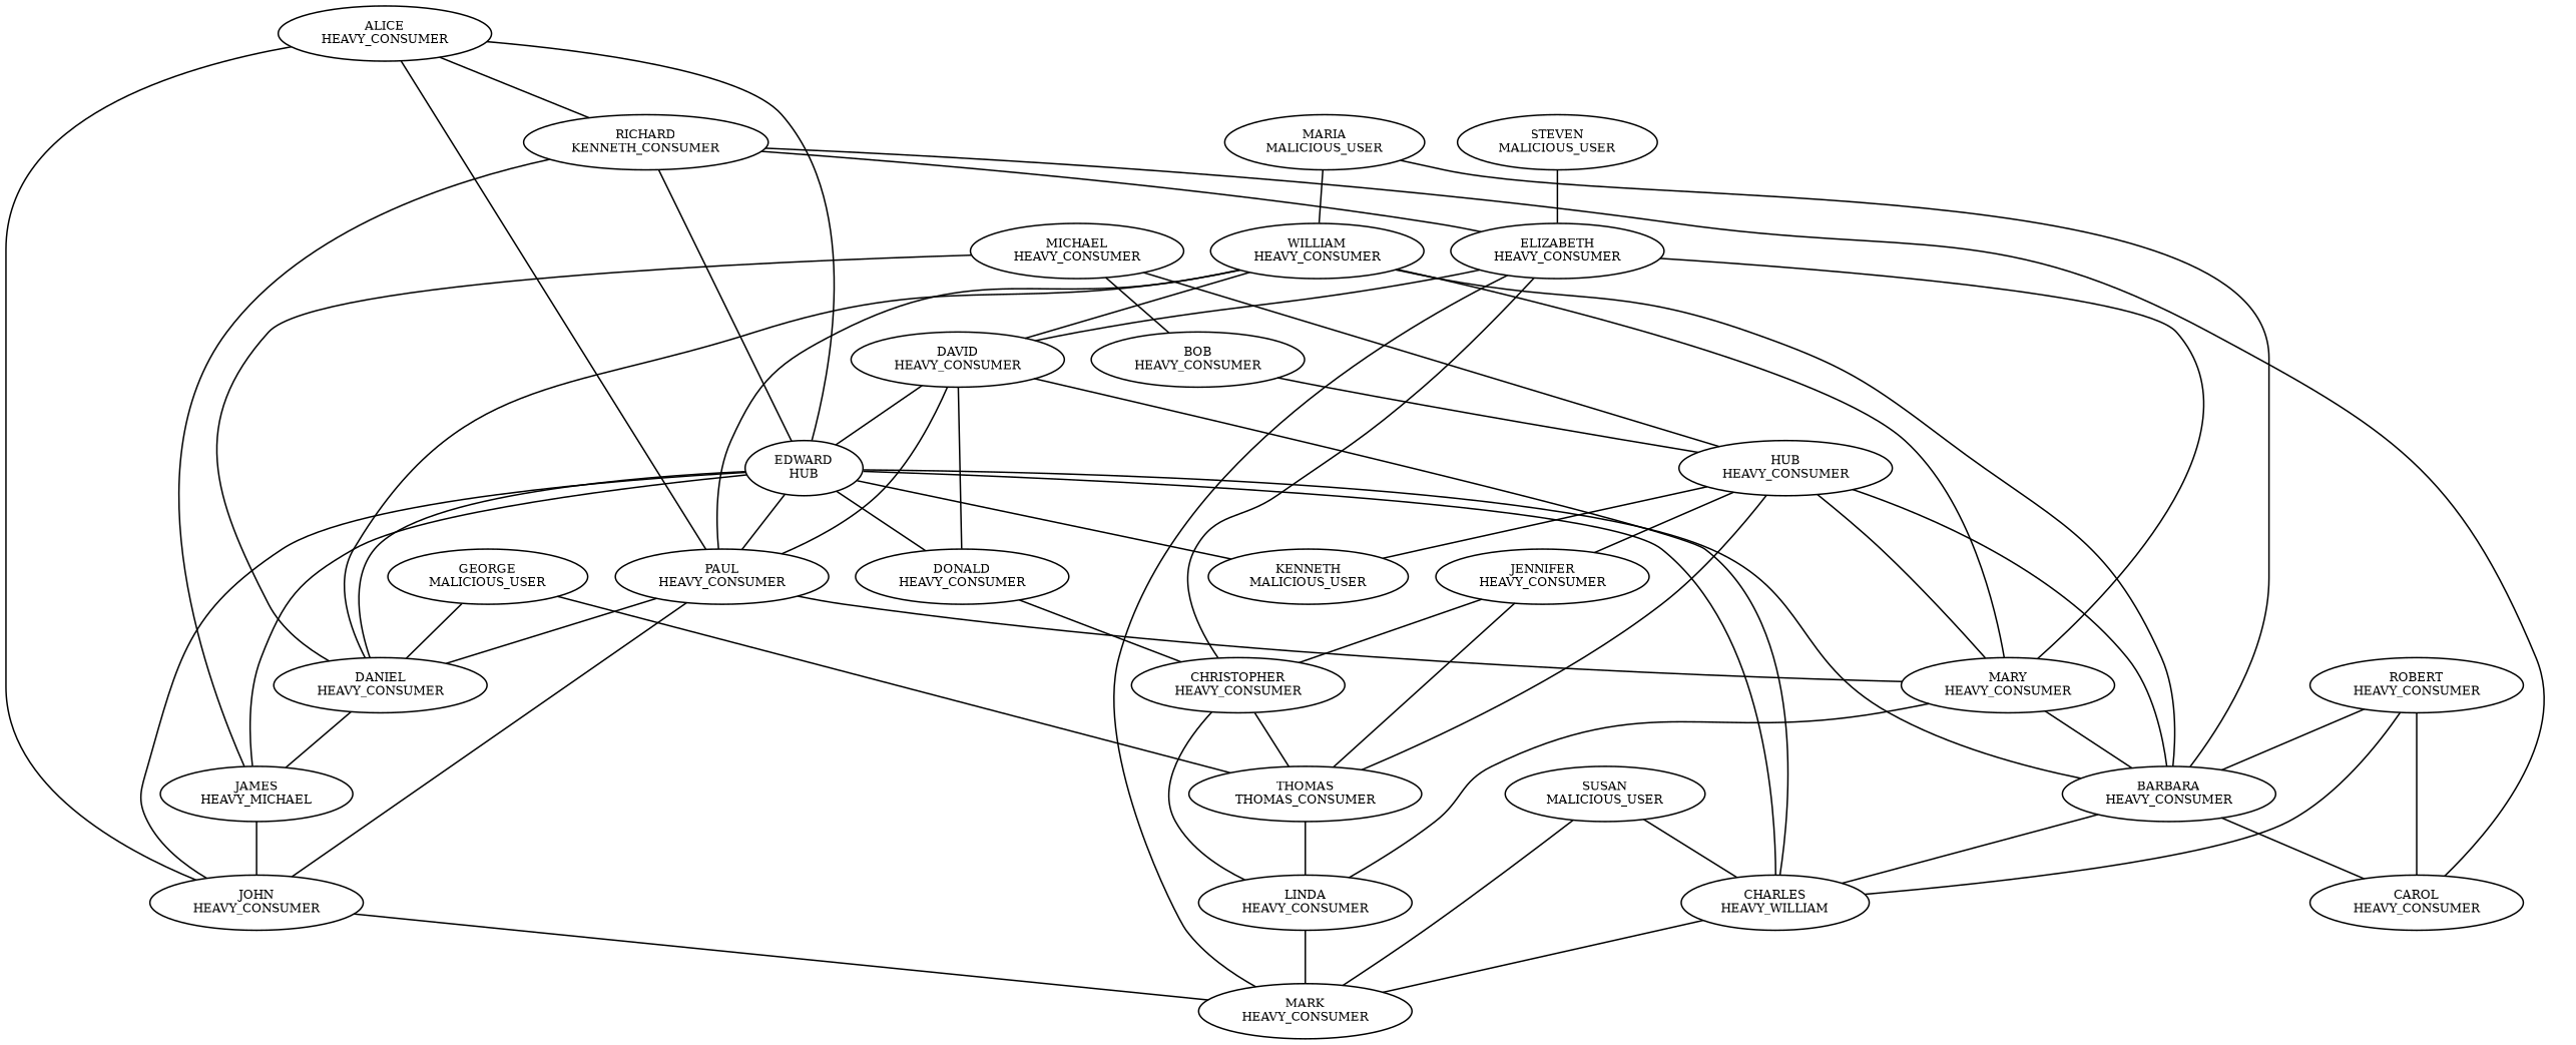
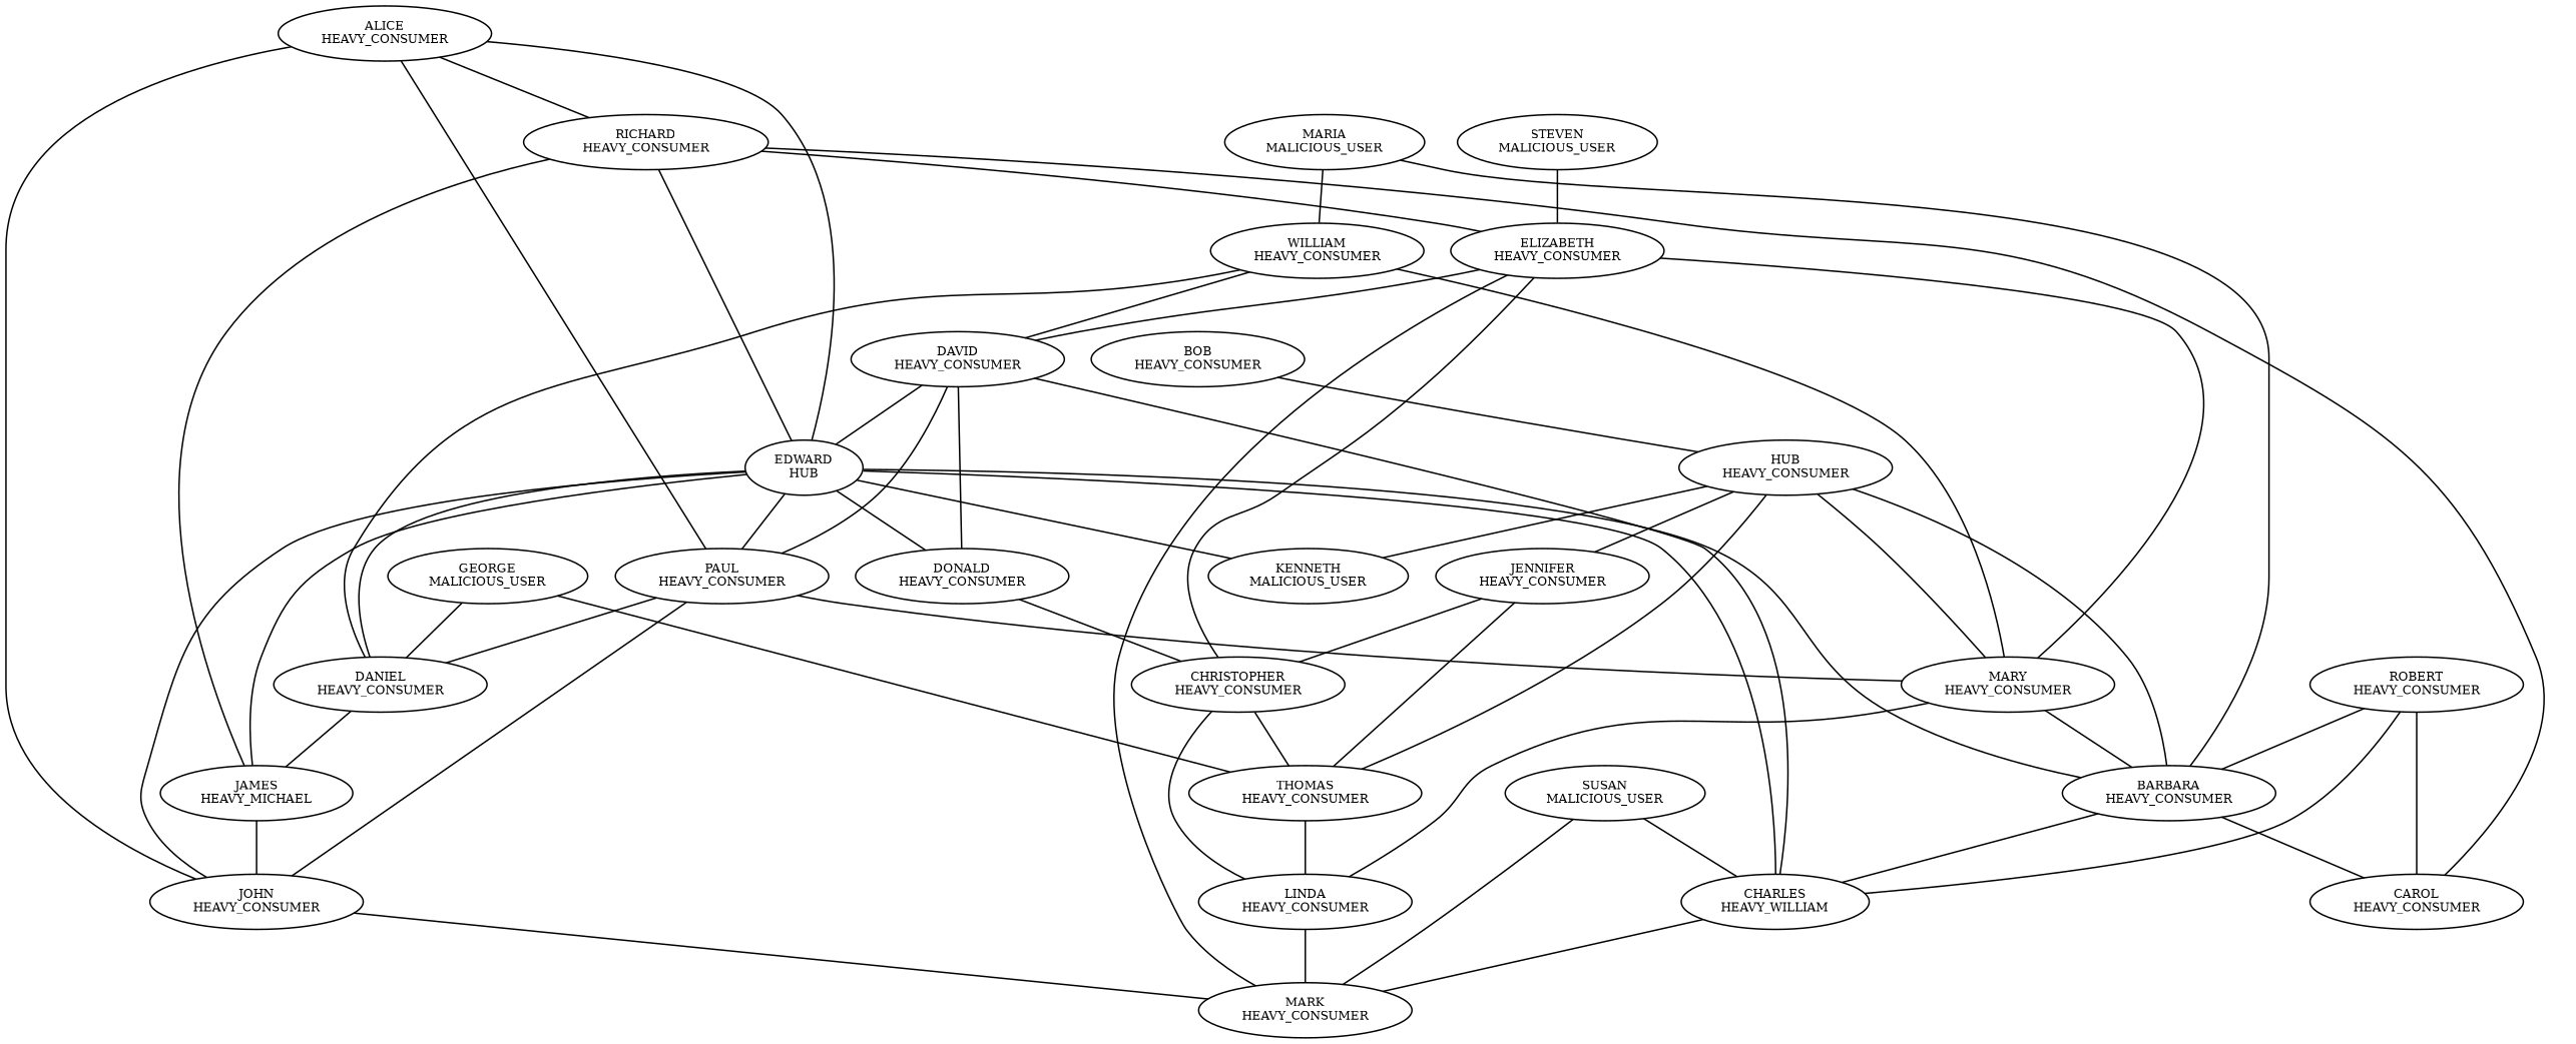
  graph {
    splines=true
    node [fontsize=8]
    n1 [label="ALICE\nHEAVY_CONSUMER"]
-   n2 [label="RICHARD\nKENNETH_CONSUMER"]
+   n2 [label="RICHARD\nHEAVY_CONSUMER"]
    n3 [label="PAUL\nHEAVY_CONSUMER"]
    n4 [label="JAMES\nHEAVY_MICHAEL"]
    n5 [label="ELIZABETH\nHEAVY_CONSUMER"]
    n6 [label="DANIEL\nHEAVY_CONSUMER"]
    n7 [label="JOHN\nHEAVY_CONSUMER"]
    n8 [label="MARY\nHEAVY_CONSUMER"]
    n9 [label="DAVID\nHEAVY_CONSUMER"]
    n10 [label="BOB\nHEAVY_CONSUMER"]
    n11 [label="HUB\nHEAVY_CONSUMER"]
    n12 [label="BARBARA\nHEAVY_CONSUMER"]
-   n13 [label="MICHAEL\nHEAVY_CONSUMER"]
    n14 [label="JENNIFER\nHEAVY_CONSUMER"]
-   n15 [label="THOMAS\nTHOMAS_CONSUMER"]
+   n15 [label="THOMAS\nHEAVY_CONSUMER"]
    n16 [label="KENNETH\nMALICIOUS_USER"]
    n17 [label="CAROL\nHEAVY_CONSUMER"]
    n18 [label="EDWARD\nHUB"]
    n19 [label="MARK\nHEAVY_CONSUMER"]
    n20 [label="ROBERT\nHEAVY_CONSUMER"]
    n21 [label="CHARLES\nHEAVY_WILLIAM"]
    n22 [label="CHRISTOPHER\nHEAVY_CONSUMER"]
    n23 [label="LINDA\nHEAVY_CONSUMER"]
    n24 [label="WILLIAM\nHEAVY_CONSUMER"]
    n25 [label="DONALD\nHEAVY_CONSUMER"]
    n26 [label="GEORGE\nMALICIOUS_USER"]
    n27 [label="MARIA\nMALICIOUS_USER"]
    n28 [label="SUSAN\nMALICIOUS_USER"]
    n29 [label="STEVEN\nMALICIOUS_USER"]
    n1 -- n2
    n1 -- n3
    n2 -- n4
    n2 -- n5
    n3 -- n6
    n3 -- n7
    n3 -- n8
    n3 -- n9
    n4 -- n7
    n5 -- n9
    n5 -- n19
    n5 -- n22
    n6 -- n4
    n6 -- n18
    n7 -- n1
    n7 -- n19
    n8 -- n5
    n8 -- n12
    n8 -- n23
    n9 -- n18
    n9 -- n25
    n10 -- n11
    n11 -- n8
    n11 -- n12
-   n11 -- n13
    n11 -- n14
    n11 -- n15
    n11 -- n16
    n12 -- n17
    n12 -- n21
-   n13 -- n6
-   n13 -- n10
    n14 -- n15
    n14 -- n22
    n15 -- n23
    n17 -- n2
    n18 -- n1
    n18 -- n2
    n18 -- n3
    n18 -- n4
    n18 -- n7
    n18 -- n12
    n18 -- n16
    n18 -- n21
    n18 -- n25
    n20 -- n12
    n20 -- n17
    n20 -- n21
    n21 -- n9
    n21 -- n19
    n22 -- n15
    n22 -- n23
    n23 -- n19
-   n24 -- n3
    n24 -- n6
    n24 -- n8
    n24 -- n9
-   n24 -- n12
    n25 -- n22
    n26 -- n6
    n26 -- n15
    n27 -- n12
    n27 -- n24
    n28 -- n19
    n28 -- n21
    n29 -- n5
  }
